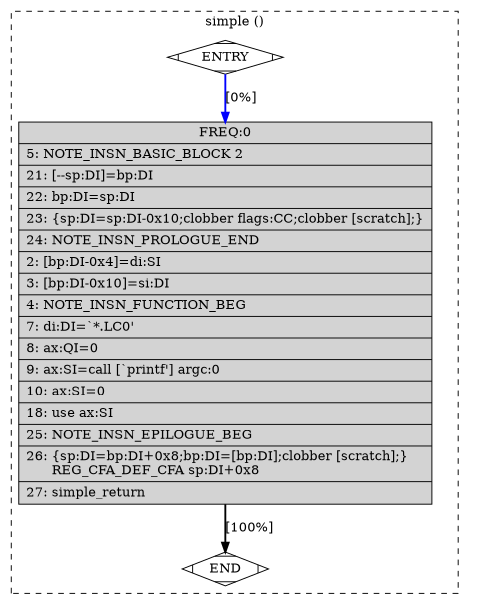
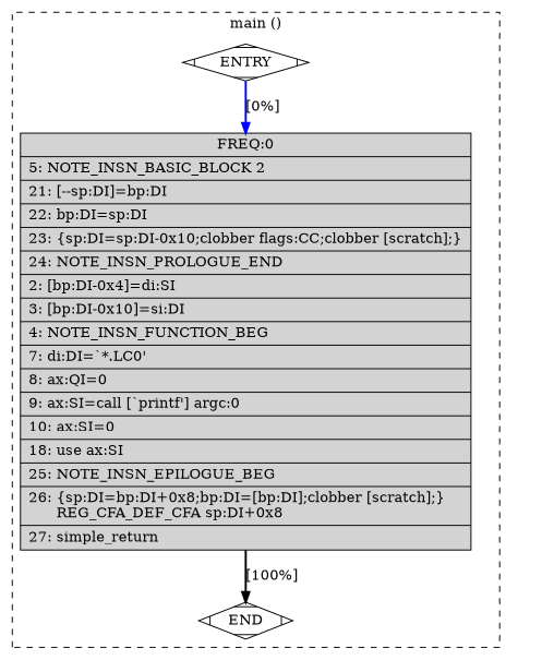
  digraph {
    node [fillcolor=white shape=Mdiamond style=filled]
    edge [constraint=true headport=n style="solid,bold" tailport=s]
    n1 [label=ENTRY]
    n2 [fillcolor=lightgrey label="{ FREQ:0 |\ \ \ \ 5:\ NOTE_INSN_BASIC_BLOCK\ 2\l|\ \ \ 21:\ [--sp:DI]=bp:DI\l|\ \ \ 22:\ bp:DI=sp:DI\l|\ \ \ 23:\ \{sp:DI=sp:DI-0x10;clobber\ flags:CC;clobber\ [scratch];\}\l|\ \ \ 24:\ NOTE_INSN_PROLOGUE_END\l|\ \ \ \ 2:\ [bp:DI-0x4]=di:SI\l|\ \ \ \ 3:\ [bp:DI-0x10]=si:DI\l|\ \ \ \ 4:\ NOTE_INSN_FUNCTION_BEG\l|\ \ \ \ 7:\ di:DI=`*.LC0'\l|\ \ \ \ 8:\ ax:QI=0\l|\ \ \ \ 9:\ ax:SI=call\ [`printf']\ argc:0\l|\ \ \ 10:\ ax:SI=0\l|\ \ \ 18:\ use\ ax:SI\l|\ \ \ 25:\ NOTE_INSN_EPILOGUE_BEG\l|\ \ \ 26:\ \{sp:DI=bp:DI+0x8;bp:DI=[bp:DI];clobber\ [scratch];\}\l\ \ \ \ \ \ REG_CFA_DEF_CFA\ sp:DI+0x8\l|\ \ \ 27:\ simple_return\l}" shape=record]
    n3 [label=END]
    subgraph cluster_1 {
      color=black
-     label="simple ()"
+     label="main ()"
      style=dashed
      n1
      n2
      n3
    }
    n1 -> n2 [color=blue label="[0%]" weight=100]
    n1 -> n3 [style=invis]
    n2 -> n3 [color=black label="[100%]" weight=10]
  }
